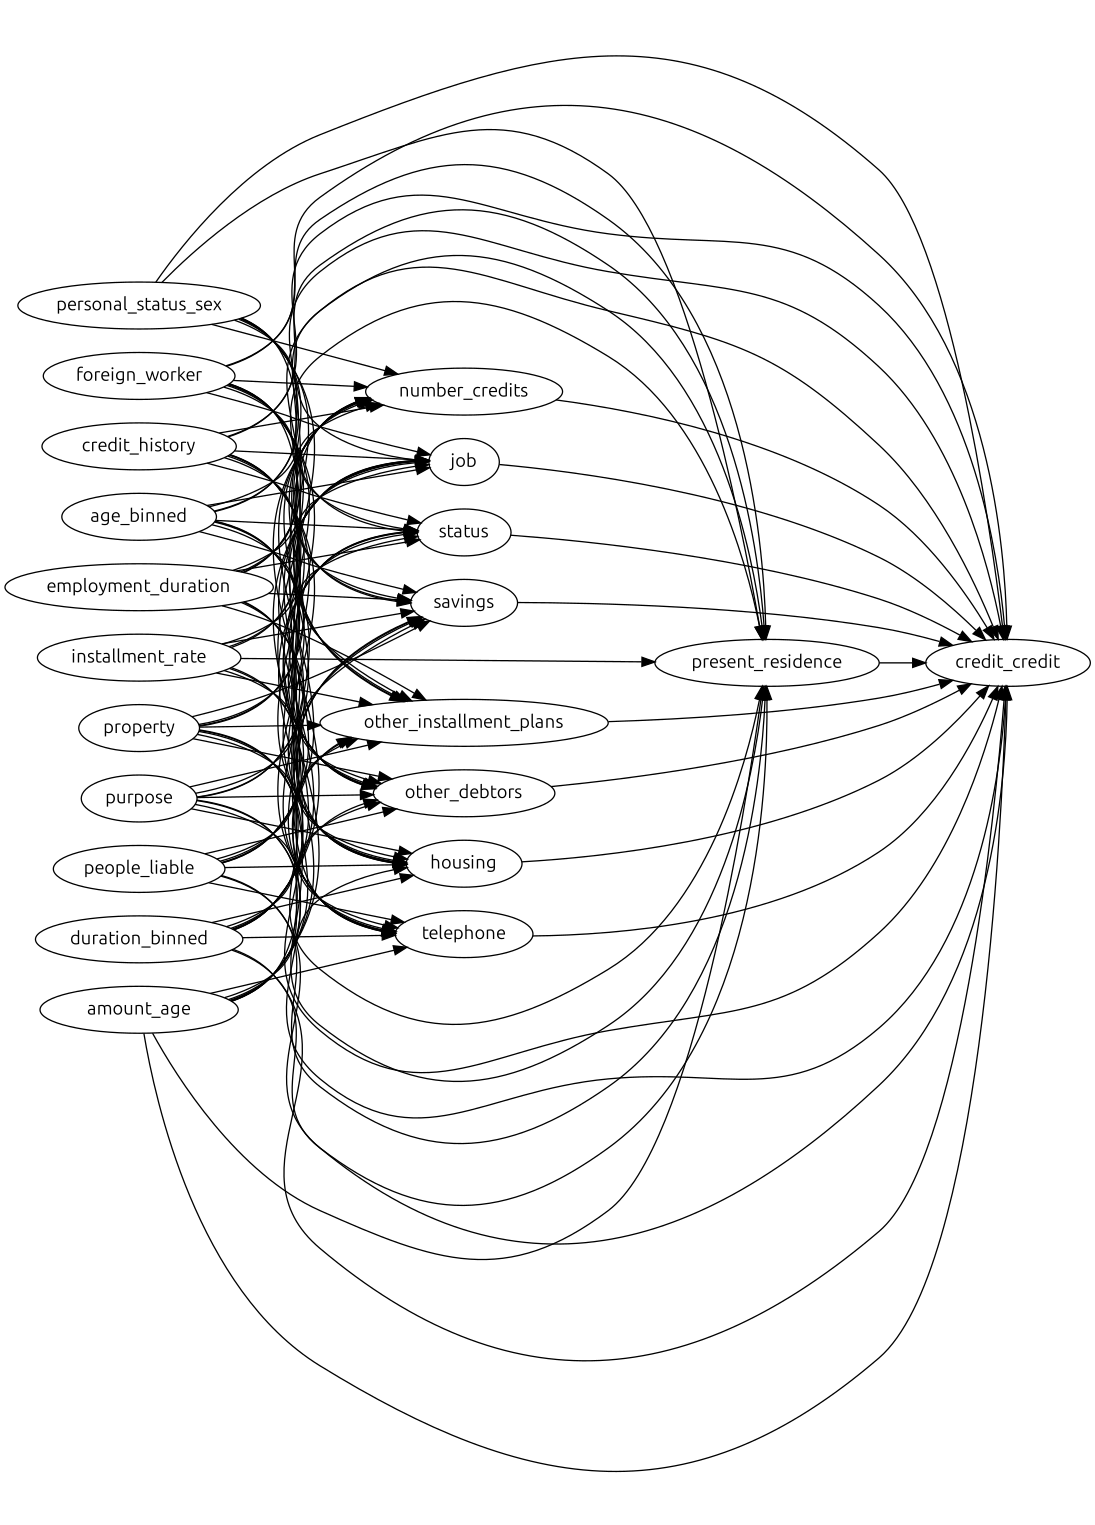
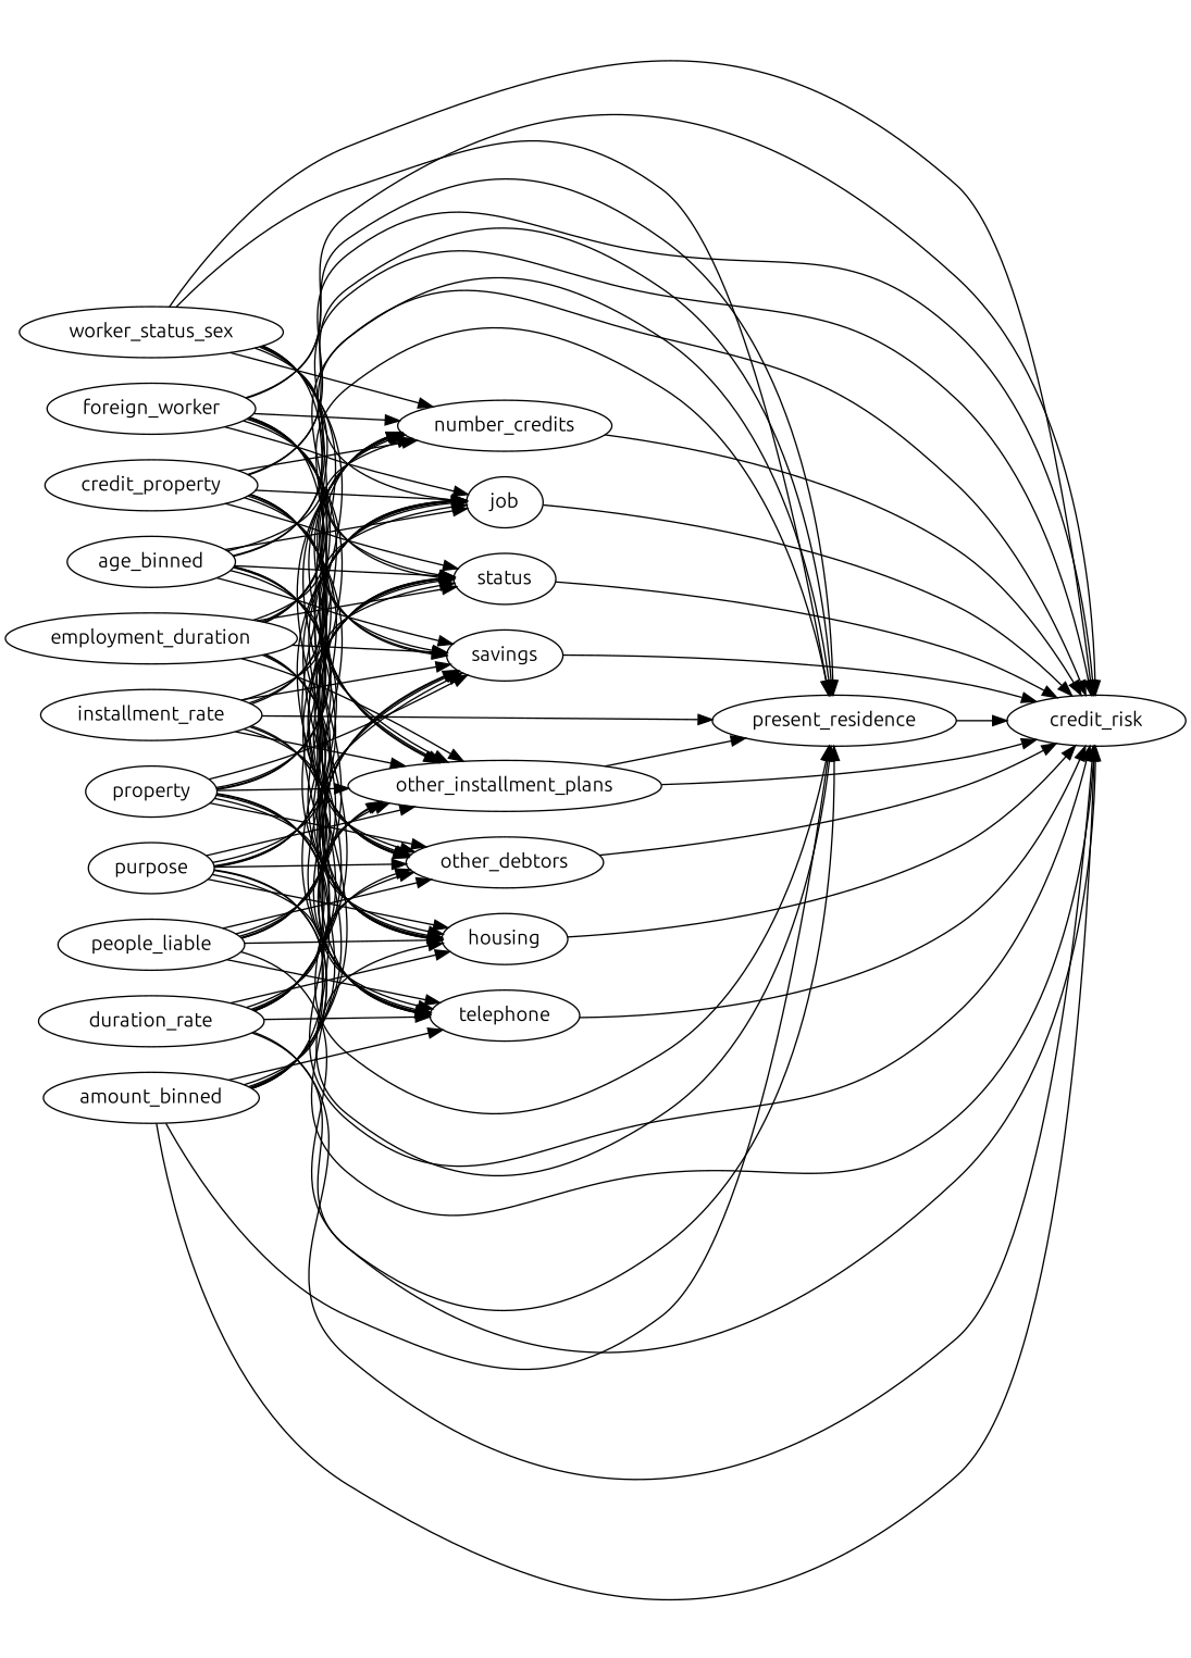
  strict digraph {
    fontname=Ubuntu
    rankdir=LR
    node [fontname=Ubuntu]
    edge [fontname=Ubuntu]
    age_binned
-   credit_risk [label=credit_credit]
+   credit_risk
    status
    savings
    other_debtors
    present_residence
    other_installment_plans
    housing
    number_credits
    job
    telephone
-   personal_status_sex
+   personal_status_sex [label=worker_status_sex]
    foreign_worker
-   credit_history
+   credit_history [label=credit_property]
    employment_duration
    property
    installment_rate
    purpose
    people_liable
-   duration_binned
-   amount_binned [label=amount_age]
+   duration_binned [label=duration_rate]
+   amount_binned
    age_binned -> credit_risk
    age_binned -> status
    age_binned -> savings
    age_binned -> other_debtors
    age_binned -> present_residence
    age_binned -> other_installment_plans
    age_binned -> housing
    age_binned -> number_credits
    age_binned -> job
    age_binned -> telephone
    status -> credit_risk
    savings -> credit_risk
    other_debtors -> credit_risk
    present_residence -> credit_risk
    other_installment_plans -> credit_risk
    housing -> credit_risk
    number_credits -> credit_risk
    job -> credit_risk
    telephone -> credit_risk
    personal_status_sex -> credit_risk
    personal_status_sex -> status
    personal_status_sex -> savings
    personal_status_sex -> other_debtors
    personal_status_sex -> present_residence
    personal_status_sex -> other_installment_plans
    personal_status_sex -> housing
    personal_status_sex -> number_credits
    personal_status_sex -> job
    foreign_worker -> credit_risk
    foreign_worker -> status
    foreign_worker -> savings
    foreign_worker -> other_debtors
    foreign_worker -> present_residence
    foreign_worker -> other_installment_plans
    foreign_worker -> housing
    foreign_worker -> number_credits
    foreign_worker -> job
    foreign_worker -> telephone
    credit_history -> credit_risk
    credit_history -> status
    credit_history -> savings
    credit_history -> other_debtors
    credit_history -> present_residence
    credit_history -> other_installment_plans
    credit_history -> housing
    credit_history -> number_credits
    credit_history -> job
    credit_history -> telephone
    employment_duration -> credit_risk
    employment_duration -> status
    employment_duration -> savings
    employment_duration -> other_debtors
    employment_duration -> present_residence
    employment_duration -> other_installment_plans
    employment_duration -> housing
    employment_duration -> number_credits
    employment_duration -> job
    employment_duration -> telephone
    property -> credit_risk
    property -> status
    property -> savings
    property -> other_debtors
    property -> present_residence
    property -> other_installment_plans
    property -> housing
    property -> number_credits
    property -> job
    property -> telephone
    installment_rate -> status
    installment_rate -> savings
    installment_rate -> other_debtors
    installment_rate -> present_residence
    installment_rate -> other_installment_plans
    installment_rate -> housing
    installment_rate -> number_credits
    installment_rate -> job
    installment_rate -> telephone
    purpose -> credit_risk
+   purpose -> status
    purpose -> savings
    purpose -> other_debtors
    purpose -> present_residence
    purpose -> other_installment_plans
    purpose -> housing
    purpose -> number_credits
    purpose -> job
    purpose -> telephone
    people_liable -> credit_risk
    people_liable -> status
    people_liable -> savings
    people_liable -> other_debtors
-   people_liable -> present_residence
+   other_installment_plans -> present_residence
    people_liable -> other_installment_plans
    people_liable -> housing
    people_liable -> number_credits
    people_liable -> job
    people_liable -> telephone
    duration_binned -> credit_risk
    duration_binned -> status
    duration_binned -> savings
    duration_binned -> other_debtors
    duration_binned -> present_residence
    duration_binned -> other_installment_plans
    duration_binned -> housing
    duration_binned -> number_credits
    duration_binned -> job
    duration_binned -> telephone
    amount_binned -> credit_risk
    amount_binned -> status
    amount_binned -> savings
    amount_binned -> other_debtors
    amount_binned -> present_residence
    amount_binned -> other_installment_plans
    amount_binned -> housing
    amount_binned -> number_credits
    amount_binned -> job
    amount_binned -> telephone
  }
